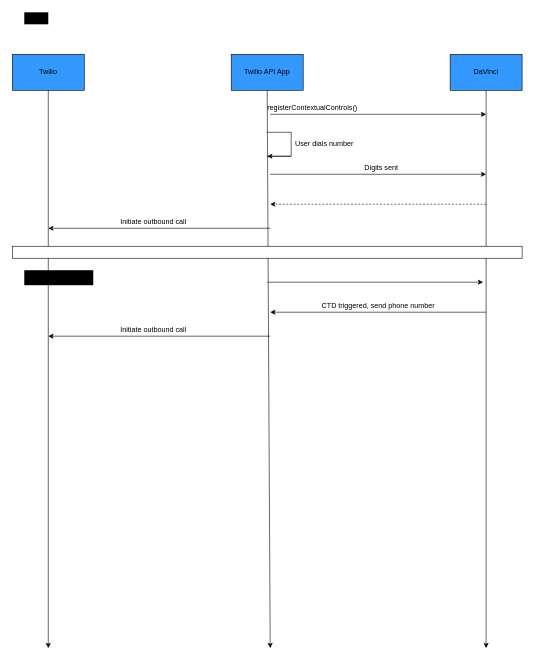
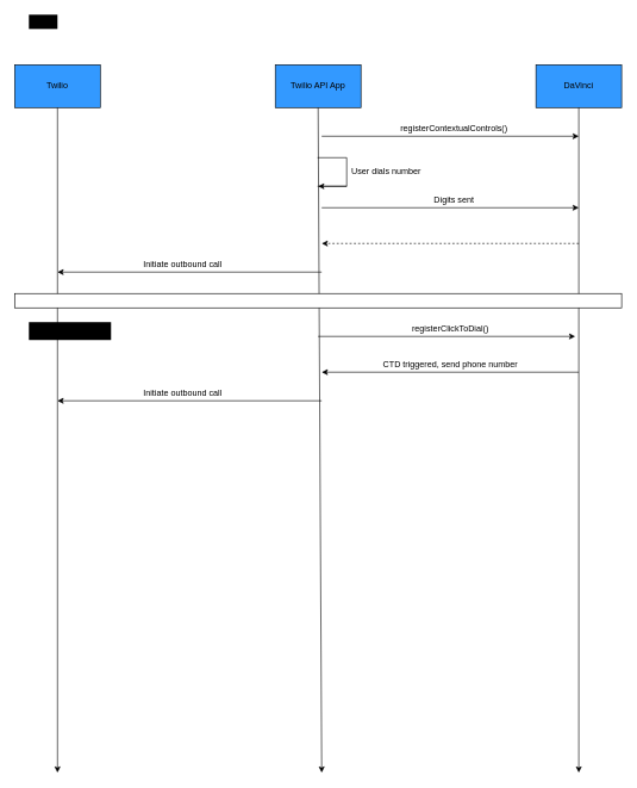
  <mxCell id="0" />
  <mxCell id="1" parent="0" />
  <mxCell id="2" value="Twilio" style="whiteSpace=wrap;html=1;fillColor=#3399FF;" parent="1" vertex="1"><mxGeometry y="90" width="120" height="60" as="geometry" x="20" /></mxCell>
  <mxCell id="3" value="Twilio API App" style="whiteSpace=wrap;html=1;fillColor=#3399FF;" parent="1" vertex="1"><mxGeometry x="385" y="90" width="120" height="60" as="geometry" /></mxCell>
  <mxCell id="4" value="DaVinci" style="whiteSpace=wrap;html=1;fillColor=#3399FF;" parent="1" vertex="1"><mxGeometry x="750" y="90" width="120" height="60" as="geometry" /></mxCell>
  <mxCell id="5" value="" style="endArrow=classic;html=1;exitX=0.5;exitY=1;exitDx=0;exitDy=0;" parent="1" source="2" edge="1"><mxGeometry width="50" height="50" relative="1" as="geometry"><mxPoint x="180" y="370" as="sourcePoint" /><mxPoint x="80" y="1080" as="targetPoint" /></mxGeometry></mxCell>
  <mxCell id="6" value="" style="endArrow=classic;html=1;exitX=0.5;exitY=1;exitDx=0;exitDy=0;" parent="1" source="3" edge="1"><mxGeometry width="50" height="50" relative="1" as="geometry"><mxPoint x="490" y="390" as="sourcePoint" /><mxPoint x="450" y="1080" as="targetPoint" /></mxGeometry></mxCell>
  <mxCell id="7" value="" style="endArrow=classic;html=1;exitX=0.5;exitY=1;exitDx=0;exitDy=0;" parent="1" source="4" edge="1"><mxGeometry width="50" height="50" relative="1" as="geometry"><mxPoint x="760" y="450" as="sourcePoint" /><mxPoint x="810" y="1080" as="targetPoint" /></mxGeometry></mxCell>
  <mxCell id="8" value="" style="endArrow=classic;html=1;" parent="1" edge="1"><mxGeometry width="50" height="50" relative="1" as="geometry"><mxPoint x="450" y="190" as="sourcePoint" /><mxPoint x="810" y="190" as="targetPoint" /></mxGeometry></mxCell>
- <mxCell id="9" value="registerContextualControls()" style="text;html=1;align=center;verticalAlign=middle;resizable=0;points=[];autosize=1;strokeColor=none;" parent="1" vertex="1"><mxGeometry x="435" y="170" width="170" height="20" as="geometry" /></mxCell>
+ <mxCell id="9" value="registerContextualControls()" style="text;html=1;align=center;verticalAlign=middle;resizable=0;points=[];autosize=1;strokeColor=none;" parent="1" vertex="1"><mxGeometry x="550" y="170" width="170" height="20" as="geometry" /></mxCell>
  <mxCell id="10" value="" style="shape=partialRectangle;whiteSpace=wrap;html=1;bottom=1;right=1;left=1;top=0;fillColor=none;routingCenterX=-0.5;rotation=-90;" parent="1" vertex="1"><mxGeometry x="445" y="220" width="40" height="40" as="geometry" /></mxCell>
  <mxCell id="11" value="" style="endArrow=classic;html=1;exitX=0;exitY=1;exitDx=0;exitDy=0;entryX=0;entryY=0;entryDx=0;entryDy=0;" parent="1" source="10" target="10" edge="1"><mxGeometry width="50" height="50" relative="1" as="geometry"><mxPoint x="270" y="350" as="sourcePoint" /><mxPoint x="320" y="300" as="targetPoint" /></mxGeometry></mxCell>
  <mxCell id="12" value="User dials number" style="text;html=1;align=center;verticalAlign=middle;resizable=0;points=[];autosize=1;strokeColor=none;" parent="1" vertex="1"><mxGeometry x="485" y="230" width="110" height="20" as="geometry" /></mxCell>
  <mxCell id="13" value="" style="endArrow=classic;html=1;" parent="1" edge="1"><mxGeometry width="50" height="50" relative="1" as="geometry"><mxPoint x="450" y="290" as="sourcePoint" /><mxPoint x="810" y="290" as="targetPoint" /></mxGeometry></mxCell>
  <mxCell id="14" value="Digits sent" style="text;html=1;align=center;verticalAlign=middle;resizable=0;points=[];autosize=1;strokeColor=none;" parent="1" vertex="1"><mxGeometry x="600" y="270" width="70" height="20" as="geometry" /></mxCell>
  <mxCell id="15" value="" style="html=1;labelBackgroundColor=#ffffff;startArrow=none;startFill=0;startSize=6;endArrow=classic;endFill=1;endSize=6;jettySize=auto;orthogonalLoop=1;strokeWidth=1;dashed=1;fontSize=14;" parent="1" edge="1"><mxGeometry width="60" height="60" relative="1" as="geometry"><mxPoint x="810" y="340" as="sourcePoint" /><mxPoint x="450" y="340" as="targetPoint" /></mxGeometry></mxCell>
  <mxCell id="16" value="" style="endArrow=classic;html=1;" parent="1" edge="1"><mxGeometry width="50" height="50" relative="1" as="geometry"><mxPoint x="450" y="380" as="sourcePoint" /><mxPoint x="80" y="380" as="targetPoint" /></mxGeometry></mxCell>
  <mxCell id="17" value="Initiate outbound call" style="text;html=1;align=center;verticalAlign=middle;resizable=0;points=[];autosize=1;strokeColor=none;" parent="1" vertex="1"><mxGeometry x="190" y="360" width="130" height="20" as="geometry" /></mxCell>
  <mxCell id="18" value="Dial" style="text;html=1;align=center;verticalAlign=middle;resizable=0;points=[];autosize=1;strokeColor=none;fillColor=#000000;" vertex="1" parent="1"><mxGeometry x="40" y="20" width="40" height="20" as="geometry" /></mxCell>
  <mxCell id="19" value="" style="whiteSpace=wrap;html=1;fillColor=#FFFFFF;" vertex="1" parent="1"><mxGeometry y="410" width="850" height="20" as="geometry" x="20" /></mxCell>
  <mxCell id="20" value="Click To Dial" style="text;html=1;align=center;verticalAlign=middle;resizable=0;points=[];autosize=1;strokeColor=none;fillColor=#000000;" vertex="1" parent="1"><mxGeometry x="40" y="450" width="115" height="25" as="geometry" /></mxCell>
  <mxCell id="21" value="" style="endArrow=classic;html=1;" edge="1" parent="1"><mxGeometry width="50" height="50" relative="1" as="geometry"><mxPoint x="445" y="470" as="sourcePoint" /><mxPoint x="805" y="470" as="targetPoint" /></mxGeometry></mxCell>
+ <mxCell id="22" value="registerClickToDial()" style="text;html=1;align=center;verticalAlign=middle;resizable=0;points=[];autosize=1;strokeColor=none;" vertex="1" parent="1"><mxGeometry x="570" y="450" width="120" height="20" as="geometry" /></mxCell>
  <mxCell id="23" value="" style="endArrow=classic;html=1;" edge="1" parent="1"><mxGeometry width="50" height="50" relative="1" as="geometry"><mxPoint x="810" y="520" as="sourcePoint" /><mxPoint x="450" y="520" as="targetPoint" /></mxGeometry></mxCell>
  <mxCell id="24" value="CTD triggered, send phone number" style="text;html=1;align=center;verticalAlign=middle;resizable=0;points=[];autosize=1;strokeColor=none;" vertex="1" parent="1"><mxGeometry x="530" y="500" width="200" height="20" as="geometry" /></mxCell>
  <mxCell id="25" value="" style="endArrow=classic;html=1;" edge="1" parent="1"><mxGeometry width="50" height="50" relative="1" as="geometry"><mxPoint x="450" y="560" as="sourcePoint" /><mxPoint x="80" y="560" as="targetPoint" /></mxGeometry></mxCell>
  <mxCell id="26" value="Initiate outbound call" style="text;html=1;align=center;verticalAlign=middle;resizable=0;points=[];autosize=1;strokeColor=none;" vertex="1" parent="1"><mxGeometry x="190" y="540" width="130" height="20" as="geometry" /></mxCell>
